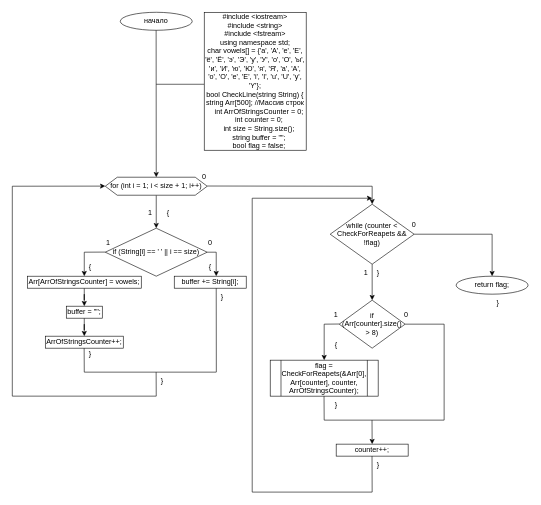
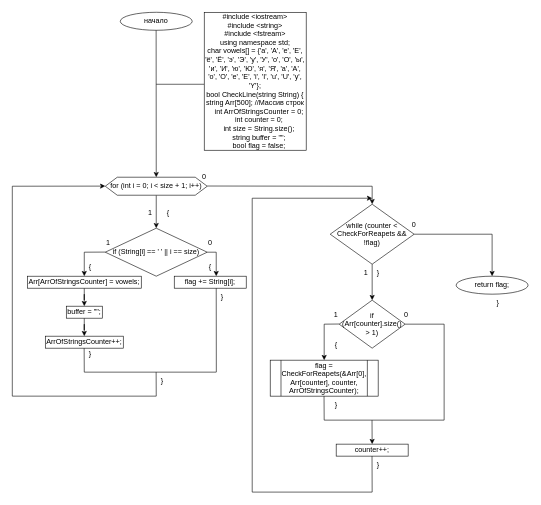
  <mxCell id="0" />
  <mxCell id="1" parent="0" />
  <mxCell id="2" value="начало" style="ellipse;whiteSpace=wrap;html=1;" vertex="1" parent="1"><mxGeometry x="200" width="120" height="30" as="geometry" y="20" /></mxCell>
  <mxCell id="3" value="" style="endArrow=classic;html=1;rounded=0;entryX=0.5;entryY=0;entryDx=0;entryDy=0;" edge="1" parent="1" target="7"><mxGeometry width="50" height="50" relative="1" as="geometry"><mxPoint x="259.8" y="50" as="sourcePoint" /><mxPoint x="260" y="300" as="targetPoint" /></mxGeometry></mxCell>
  <mxCell id="4" value="" style="endArrow=none;html=1;rounded=0;" edge="1" parent="1"><mxGeometry width="50" height="50" relative="1" as="geometry"><mxPoint x="260" y="140" as="sourcePoint" /><mxPoint x="340" y="140" as="targetPoint" /></mxGeometry></mxCell>
  <mxCell id="5" value="&lt;div&gt;#include &amp;lt;iostream&amp;gt;&lt;/div&gt;&lt;div&gt;#include &amp;lt;string&amp;gt;&lt;/div&gt;&lt;div&gt;#include &amp;lt;fstream&amp;gt;&lt;/div&gt;&lt;div&gt;using namespace std;&lt;/div&gt;&lt;div&gt;char vowels[] = {'а', 'А', 'е', 'Е', 'ё', 'Ё', 'э', 'Э', 'у', 'У', 'о', 'О', 'ы', 'и', 'И', 'ю', 'Ю', 'я', 'Я', 'a', 'A', 'o', 'O', 'e', 'E', 'i', 'I', 'u', 'U', 'y', 'Y'};&lt;/div&gt;&lt;div&gt;&lt;div&gt;bool CheckLine(string String)&amp;nbsp;&lt;span style=&quot;background-color: initial;&quot;&gt;{&lt;/span&gt;&lt;/div&gt;&lt;div&gt;string Arr[500]; //Массив строк&lt;span style=&quot;&quot;&gt;&lt;/span&gt;&lt;/div&gt;&lt;div&gt;&lt;span style=&quot;&quot;&gt;&lt;span style=&quot;&quot;&gt;&lt;span style=&quot;white-space: pre;&quot;&gt;&amp;nbsp;&amp;nbsp;&amp;nbsp;&amp;nbsp;&lt;/span&gt;&lt;/span&gt;int ArrOfStringsCounter = 0;&lt;/span&gt;&lt;/div&gt;&lt;div&gt;&lt;span style=&quot;&quot;&gt;&lt;span style=&quot;&quot;&gt;&lt;span style=&quot;white-space: pre;&quot;&gt;&amp;nbsp;&amp;nbsp;&amp;nbsp;&amp;nbsp;&lt;/span&gt;&lt;/span&gt;int counter = 0;&lt;/span&gt;&lt;/div&gt;&lt;div&gt;&lt;span style=&quot;&quot;&gt;&lt;span style=&quot;&quot;&gt;&lt;span style=&quot;white-space: pre;&quot;&gt;&amp;nbsp;&amp;nbsp;&amp;nbsp;&amp;nbsp;&lt;/span&gt;&lt;/span&gt;int size = String.size();&lt;/span&gt;&lt;/div&gt;&lt;div&gt;&lt;span style=&quot;&quot;&gt;&lt;span style=&quot;&quot;&gt;&lt;span style=&quot;white-space: pre;&quot;&gt;&amp;nbsp;&amp;nbsp;&amp;nbsp;&amp;nbsp;&lt;/span&gt;&lt;/span&gt;string buffer = &quot;&quot;;&lt;/span&gt;&lt;/div&gt;&lt;div&gt;&lt;span style=&quot;&quot;&gt;&lt;span style=&quot;&quot;&gt;&lt;span style=&quot;white-space: pre;&quot;&gt;&amp;nbsp;&amp;nbsp;&amp;nbsp;&amp;nbsp;&lt;/span&gt;&lt;/span&gt;bool flag = false;&lt;/span&gt;&lt;/div&gt;&lt;/div&gt;" style="rounded=0;whiteSpace=wrap;html=1;" vertex="1" parent="1"><mxGeometry x="340" width="170" height="230" as="geometry" y="20" /></mxCell>
  <mxCell id="6" style="edgeStyle=orthogonalEdgeStyle;rounded=0;orthogonalLoop=1;jettySize=auto;html=1;entryX=0.5;entryY=0;entryDx=0;entryDy=0;" edge="1" parent="1" source="7" target="8"><mxGeometry relative="1" as="geometry" /></mxCell>
- <mxCell id="7" value="for (int i = 1; i &amp;lt; size + 1; i++)" style="shape=hexagon;perimeter=hexagonPerimeter2;whiteSpace=wrap;html=1;fixedSize=1;" vertex="1" parent="1"><mxGeometry x="175" y="295" width="170" height="30" as="geometry" /></mxCell>
+ <mxCell id="7" value="for (int i = 0; i &amp;lt; size + 1; i++)" style="shape=hexagon;perimeter=hexagonPerimeter2;whiteSpace=wrap;html=1;fixedSize=1;" vertex="1" parent="1"><mxGeometry x="175" y="295" width="170" height="30" as="geometry" /></mxCell>
  <mxCell id="8" value="if (String[i] == ' ' || i == size)" style="rhombus;whiteSpace=wrap;html=1;" vertex="1" parent="1"><mxGeometry x="175" y="380" width="170" height="80" as="geometry" /></mxCell>
  <mxCell id="9" value="1" style="text;html=1;align=center;verticalAlign=middle;whiteSpace=wrap;rounded=0;" vertex="1" parent="1"><mxGeometry x="220" y="340" width="60" height="30" as="geometry" /></mxCell>
  <mxCell id="10" value="{" style="text;html=1;align=center;verticalAlign=middle;whiteSpace=wrap;rounded=0;" vertex="1" parent="1"><mxGeometry x="250" y="340" width="60" height="30" as="geometry" /></mxCell>
  <mxCell id="11" value="" style="endArrow=none;html=1;rounded=0;" edge="1" parent="1"><mxGeometry width="50" height="50" relative="1" as="geometry"><mxPoint x="140" y="420" as="sourcePoint" /><mxPoint x="175" y="419.8" as="targetPoint" /></mxGeometry></mxCell>
  <mxCell id="12" value="" style="endArrow=none;html=1;rounded=0;" edge="1" parent="1"><mxGeometry width="50" height="50" relative="1" as="geometry"><mxPoint x="345" y="420" as="sourcePoint" /><mxPoint x="360" y="420" as="targetPoint" /></mxGeometry></mxCell>
  <mxCell id="13" value="" style="endArrow=classic;html=1;rounded=0;" edge="1" parent="1"><mxGeometry width="50" height="50" relative="1" as="geometry"><mxPoint x="140" y="420" as="sourcePoint" /><mxPoint x="140" y="460" as="targetPoint" /></mxGeometry></mxCell>
  <mxCell id="14" value="1" style="text;html=1;align=center;verticalAlign=middle;whiteSpace=wrap;rounded=0;" vertex="1" parent="1"><mxGeometry x="150" y="390" width="60" height="30" as="geometry" /></mxCell>
  <mxCell id="15" style="edgeStyle=orthogonalEdgeStyle;rounded=0;orthogonalLoop=1;jettySize=auto;html=1;entryX=0.5;entryY=0;entryDx=0;entryDy=0;" edge="1" parent="1" source="16" target="18"><mxGeometry relative="1" as="geometry" /></mxCell>
  <mxCell id="16" value="Arr[ArrOfStringsCounter] = vowels;" style="rounded=0;whiteSpace=wrap;html=1;" vertex="1" parent="1"><mxGeometry x="45" y="460" width="190" height="20" as="geometry" /></mxCell>
  <mxCell id="17" style="edgeStyle=orthogonalEdgeStyle;rounded=0;orthogonalLoop=1;jettySize=auto;html=1;entryX=0.5;entryY=0;entryDx=0;entryDy=0;" edge="1" parent="1" source="18" target="19"><mxGeometry relative="1" as="geometry" /></mxCell>
  <mxCell id="18" value="buffer = &quot;&quot;;" style="rounded=0;whiteSpace=wrap;html=1;" vertex="1" parent="1"><mxGeometry x="110" y="510" width="60" height="20" as="geometry" /></mxCell>
  <mxCell id="19" value="ArrOfStringsCounter++;" style="rounded=0;whiteSpace=wrap;html=1;" vertex="1" parent="1"><mxGeometry x="75" y="560" width="130" height="20" as="geometry" /></mxCell>
  <mxCell id="20" value="{" style="text;html=1;align=center;verticalAlign=middle;whiteSpace=wrap;rounded=0;" vertex="1" parent="1"><mxGeometry x="120" y="430" width="60" height="30" as="geometry" /></mxCell>
  <mxCell id="21" value="}" style="text;html=1;align=center;verticalAlign=middle;whiteSpace=wrap;rounded=0;" vertex="1" parent="1"><mxGeometry x="120" y="575" width="60" height="30" as="geometry" /></mxCell>
  <mxCell id="22" value="" style="endArrow=none;html=1;rounded=0;" edge="1" parent="1"><mxGeometry width="50" height="50" relative="1" as="geometry"><mxPoint x="140" y="620" as="sourcePoint" /><mxPoint x="139.8" y="580" as="targetPoint" /></mxGeometry></mxCell>
  <mxCell id="23" value="0" style="text;html=1;align=center;verticalAlign=middle;whiteSpace=wrap;rounded=0;" vertex="1" parent="1"><mxGeometry x="320" y="390" width="60" height="30" as="geometry" /></mxCell>
- <mxCell id="24" value="buffer += String[i];" style="rounded=0;whiteSpace=wrap;html=1;" vertex="1" parent="1"><mxGeometry x="290" y="460" width="120" height="20" as="geometry" /></mxCell>
+ <mxCell id="24" value="flag += String[i];" style="rounded=0;whiteSpace=wrap;html=1;" vertex="1" parent="1"><mxGeometry x="290" y="460" width="120" height="20" as="geometry" /></mxCell>
  <mxCell id="25" value="{" style="text;html=1;align=center;verticalAlign=middle;whiteSpace=wrap;rounded=0;" vertex="1" parent="1"><mxGeometry x="320" y="430" width="60" height="30" as="geometry" /></mxCell>
  <mxCell id="26" value="" style="endArrow=none;html=1;rounded=0;" edge="1" parent="1"><mxGeometry width="50" height="50" relative="1" as="geometry"><mxPoint x="360.2" y="620" as="sourcePoint" /><mxPoint x="360" y="480" as="targetPoint" /></mxGeometry></mxCell>
  <mxCell id="27" value="}" style="text;html=1;align=center;verticalAlign=middle;whiteSpace=wrap;rounded=0;" vertex="1" parent="1"><mxGeometry x="340" y="480" width="60" height="30" as="geometry" /></mxCell>
  <mxCell id="28" value="" style="endArrow=none;html=1;rounded=0;" edge="1" parent="1"><mxGeometry width="50" height="50" relative="1" as="geometry"><mxPoint x="140" y="620" as="sourcePoint" /><mxPoint x="360" y="620" as="targetPoint" /></mxGeometry></mxCell>
  <mxCell id="29" value="" style="endArrow=none;html=1;rounded=0;" edge="1" parent="1"><mxGeometry width="50" height="50" relative="1" as="geometry"><mxPoint x="260" y="660" as="sourcePoint" /><mxPoint x="259.8" y="620" as="targetPoint" /></mxGeometry></mxCell>
  <mxCell id="30" value="}" style="text;html=1;align=center;verticalAlign=middle;whiteSpace=wrap;rounded=0;" vertex="1" parent="1"><mxGeometry x="240" y="620" width="60" height="30" as="geometry" /></mxCell>
  <mxCell id="31" value="" style="endArrow=none;html=1;rounded=0;" edge="1" parent="1"><mxGeometry width="50" height="50" relative="1" as="geometry"><mxPoint x="20" y="660" as="sourcePoint" /><mxPoint x="260" y="660" as="targetPoint" /></mxGeometry></mxCell>
  <mxCell id="32" value="" style="endArrow=none;html=1;rounded=0;" edge="1" parent="1"><mxGeometry width="50" height="50" relative="1" as="geometry"><mxPoint x="20" y="660" as="sourcePoint" /><mxPoint x="20" y="310" as="targetPoint" /></mxGeometry></mxCell>
  <mxCell id="33" value="" style="endArrow=classic;html=1;rounded=0;" edge="1" parent="1"><mxGeometry width="50" height="50" relative="1" as="geometry"><mxPoint x="20" y="310" as="sourcePoint" /><mxPoint x="175" y="309.8" as="targetPoint" /></mxGeometry></mxCell>
  <mxCell id="34" value="" style="endArrow=none;html=1;rounded=0;" edge="1" parent="1"><mxGeometry width="50" height="50" relative="1" as="geometry"><mxPoint x="345" y="309.66" as="sourcePoint" /><mxPoint x="620" y="310" as="targetPoint" /></mxGeometry></mxCell>
  <mxCell id="35" value="0" style="text;html=1;align=center;verticalAlign=middle;whiteSpace=wrap;rounded=0;" vertex="1" parent="1"><mxGeometry x="310" y="280" width="60" height="30" as="geometry" /></mxCell>
  <mxCell id="36" value="" style="endArrow=classic;html=1;rounded=0;" edge="1" parent="1"><mxGeometry width="50" height="50" relative="1" as="geometry"><mxPoint x="620" y="310" as="sourcePoint" /><mxPoint x="620" y="340" as="targetPoint" /></mxGeometry></mxCell>
  <mxCell id="37" style="edgeStyle=orthogonalEdgeStyle;rounded=0;orthogonalLoop=1;jettySize=auto;html=1;entryX=0.5;entryY=0;entryDx=0;entryDy=0;" edge="1" parent="1" source="38" target="39"><mxGeometry relative="1" as="geometry" /></mxCell>
  <mxCell id="38" value="while (counter &amp;lt; CheckForReapets &amp;amp;&amp;amp; !flag)" style="rhombus;whiteSpace=wrap;html=1;" vertex="1" parent="1"><mxGeometry x="550" y="340" width="140" height="100" as="geometry" /></mxCell>
- <mxCell id="39" value="if (Arr[counter].size() &amp;gt; 8)" style="rhombus;whiteSpace=wrap;html=1;" vertex="1" parent="1"><mxGeometry x="565" y="500" width="110" height="80" as="geometry" /></mxCell>
+ <mxCell id="39" value="if (Arr[counter].size() &amp;gt; 1)" style="rhombus;whiteSpace=wrap;html=1;" vertex="1" parent="1"><mxGeometry x="565" y="500" width="110" height="80" as="geometry" /></mxCell>
  <mxCell id="40" value="1" style="text;html=1;align=center;verticalAlign=middle;whiteSpace=wrap;rounded=0;" vertex="1" parent="1"><mxGeometry x="580" y="440" width="60" height="30" as="geometry" /></mxCell>
  <mxCell id="41" value="}" style="text;html=1;align=center;verticalAlign=middle;whiteSpace=wrap;rounded=0;" vertex="1" parent="1"><mxGeometry x="600" y="440" width="60" height="30" as="geometry" /></mxCell>
  <mxCell id="42" value="" style="endArrow=none;html=1;rounded=0;" edge="1" parent="1"><mxGeometry width="50" height="50" relative="1" as="geometry"><mxPoint x="540" y="540" as="sourcePoint" /><mxPoint x="565" y="539.76" as="targetPoint" /></mxGeometry></mxCell>
  <mxCell id="43" value="" style="endArrow=classic;html=1;rounded=0;entryX=0.5;entryY=0;entryDx=0;entryDy=0;" edge="1" parent="1" target="44"><mxGeometry width="50" height="50" relative="1" as="geometry"><mxPoint x="540" y="540" as="sourcePoint" /><mxPoint x="540" y="580" as="targetPoint" /></mxGeometry></mxCell>
  <mxCell id="44" value="flag = CheckForReapets(&amp;amp;Arr[0], Arr[counter], counter, ArrOfStringsCounter);" style="shape=process;whiteSpace=wrap;html=1;backgroundOutline=1;" vertex="1" parent="1"><mxGeometry x="450" y="600" width="180" height="60" as="geometry" /></mxCell>
  <mxCell id="45" value="1" style="text;html=1;align=center;verticalAlign=middle;whiteSpace=wrap;rounded=0;" vertex="1" parent="1"><mxGeometry x="530" y="510" width="60" height="30" as="geometry" /></mxCell>
  <mxCell id="46" value="{" style="text;html=1;align=center;verticalAlign=middle;whiteSpace=wrap;rounded=0;" vertex="1" parent="1"><mxGeometry x="530" y="560" width="60" height="30" as="geometry" /></mxCell>
  <mxCell id="47" value="" style="endArrow=none;html=1;rounded=0;" edge="1" parent="1"><mxGeometry width="50" height="50" relative="1" as="geometry"><mxPoint x="540" y="700" as="sourcePoint" /><mxPoint x="539.76" y="660" as="targetPoint" /></mxGeometry></mxCell>
  <mxCell id="48" value="" style="endArrow=none;html=1;rounded=0;" edge="1" parent="1"><mxGeometry width="50" height="50" relative="1" as="geometry"><mxPoint x="675" y="540" as="sourcePoint" /><mxPoint x="740" y="540" as="targetPoint" /></mxGeometry></mxCell>
  <mxCell id="49" value="" style="endArrow=none;html=1;rounded=0;" edge="1" parent="1"><mxGeometry width="50" height="50" relative="1" as="geometry"><mxPoint x="740" y="700" as="sourcePoint" /><mxPoint x="740" y="540" as="targetPoint" /></mxGeometry></mxCell>
  <mxCell id="50" value="0" style="text;html=1;align=center;verticalAlign=middle;whiteSpace=wrap;rounded=0;" vertex="1" parent="1"><mxGeometry x="647" y="510" width="60" height="30" as="geometry" /></mxCell>
  <mxCell id="51" value="}" style="text;html=1;align=center;verticalAlign=middle;whiteSpace=wrap;rounded=0;" vertex="1" parent="1"><mxGeometry x="530" y="660" width="60" height="30" as="geometry" /></mxCell>
  <mxCell id="52" value="" style="endArrow=none;html=1;rounded=0;" edge="1" parent="1"><mxGeometry width="50" height="50" relative="1" as="geometry"><mxPoint x="540" y="700" as="sourcePoint" /><mxPoint x="740" y="700" as="targetPoint" /></mxGeometry></mxCell>
  <mxCell id="53" value="" style="endArrow=classic;html=1;rounded=0;" edge="1" parent="1"><mxGeometry width="50" height="50" relative="1" as="geometry"><mxPoint x="619.76" y="700" as="sourcePoint" /><mxPoint x="620" y="740" as="targetPoint" /></mxGeometry></mxCell>
  <mxCell id="54" value="counter++;" style="rounded=0;whiteSpace=wrap;html=1;" vertex="1" parent="1"><mxGeometry x="560" y="740" width="120" height="20" as="geometry" /></mxCell>
  <mxCell id="55" value="" style="endArrow=none;html=1;rounded=0;" edge="1" parent="1"><mxGeometry width="50" height="50" relative="1" as="geometry"><mxPoint x="620" y="820" as="sourcePoint" /><mxPoint x="619.76" y="760" as="targetPoint" /></mxGeometry></mxCell>
  <mxCell id="56" value="}" style="text;html=1;align=center;verticalAlign=middle;whiteSpace=wrap;rounded=0;" vertex="1" parent="1"><mxGeometry x="600" y="760" width="60" height="30" as="geometry" /></mxCell>
  <mxCell id="57" value="" style="endArrow=classic;html=1;rounded=0;" edge="1" parent="1"><mxGeometry width="50" height="50" relative="1" as="geometry"><mxPoint x="360" y="420" as="sourcePoint" /><mxPoint x="360" y="460" as="targetPoint" /></mxGeometry></mxCell>
  <mxCell id="58" value="" style="endArrow=none;html=1;rounded=0;" edge="1" parent="1"><mxGeometry width="50" height="50" relative="1" as="geometry"><mxPoint x="420" y="820" as="sourcePoint" /><mxPoint x="620" y="820" as="targetPoint" /></mxGeometry></mxCell>
  <mxCell id="59" value="" style="endArrow=none;html=1;rounded=0;" edge="1" parent="1"><mxGeometry width="50" height="50" relative="1" as="geometry"><mxPoint x="420" y="820" as="sourcePoint" /><mxPoint x="420" y="330" as="targetPoint" /></mxGeometry></mxCell>
  <mxCell id="60" value="" style="endArrow=classic;html=1;rounded=0;" edge="1" parent="1"><mxGeometry width="50" height="50" relative="1" as="geometry"><mxPoint x="420" y="330" as="sourcePoint" /><mxPoint x="620" y="330" as="targetPoint" /></mxGeometry></mxCell>
  <mxCell id="61" value="" style="endArrow=none;html=1;rounded=0;" edge="1" parent="1"><mxGeometry width="50" height="50" relative="1" as="geometry"><mxPoint x="690" y="390" as="sourcePoint" /><mxPoint x="820" y="390" as="targetPoint" /></mxGeometry></mxCell>
  <mxCell id="62" value="0" style="text;html=1;align=center;verticalAlign=middle;whiteSpace=wrap;rounded=0;" vertex="1" parent="1"><mxGeometry x="660" y="360" width="60" height="30" as="geometry" /></mxCell>
  <mxCell id="63" value="" style="endArrow=classic;html=1;rounded=0;" edge="1" parent="1"><mxGeometry width="50" height="50" relative="1" as="geometry"><mxPoint x="820" y="390" as="sourcePoint" /><mxPoint x="820" y="460" as="targetPoint" /></mxGeometry></mxCell>
  <mxCell id="64" value="return flag;" style="ellipse;whiteSpace=wrap;html=1;" vertex="1" parent="1"><mxGeometry x="760" y="460" width="120" height="30" as="geometry" /></mxCell>
  <mxCell id="65" value="}" style="text;html=1;align=center;verticalAlign=middle;whiteSpace=wrap;rounded=0;" vertex="1" parent="1"><mxGeometry x="800" y="490" width="60" height="30" as="geometry" /></mxCell>
